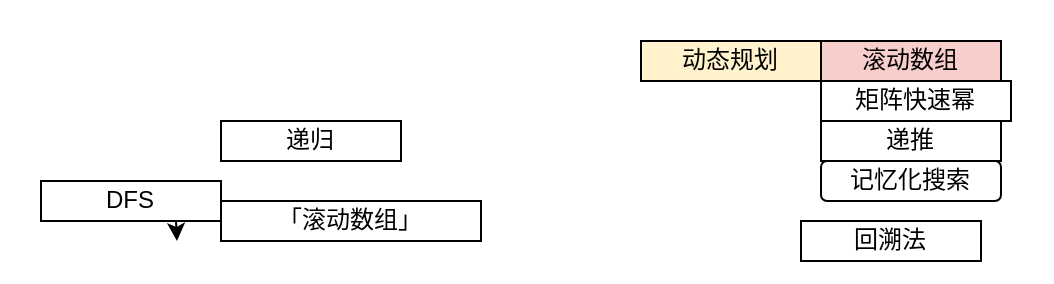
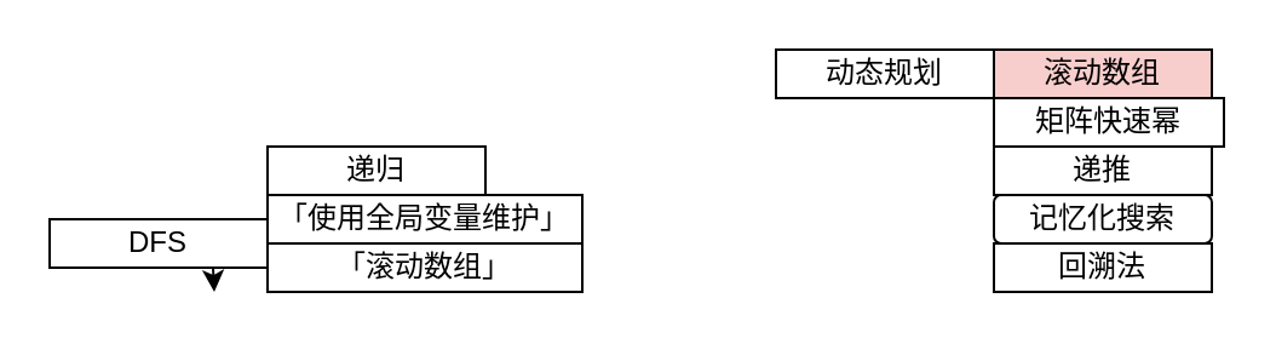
  <mxCell id="0" />
  <mxCell id="1" parent="0" />
  <mxCell id="2" value="记忆化搜索" style="whiteSpace=wrap;html=1;rounded=1;" vertex="1" parent="1"><mxGeometry x="410" y="80" width="90" height="20" as="geometry" /></mxCell>
  <mxCell id="3" value="递归&lt;span style=&quot;color: rgba(0 , 0 , 0 , 0) ; font-family: monospace ; font-size: 0px&quot;&gt;%3CmxGraphModel%3E%3Croot%3E%3CmxCell%20id%3D%220%22%2F%3E%3CmxCell%20id%3D%221%22%20parent%3D%220%22%2F%3E%3CmxCell%20id%3D%222%22%20value%3D%22%E8%AE%B0%E5%BF%86%E5%8C%96%E6%90%9C%E7%B4%A2%22%20style%3D%22rounded%3D0%3BwhiteSpace%3Dwrap%3Bhtml%3D1%3B%22%20vertex%3D%221%22%20parent%3D%221%22%3E%3CmxGeometry%20x%3D%22180%22%20y%3D%22130%22%20width%3D%2290%22%20height%3D%2220%22%20as%3D%22geometry%22%2F%3E%3C%2FmxCell%3E%3C%2Froot%3E%3C%2FmxGraphModel%3E&lt;/span&gt;&lt;span style=&quot;color: rgba(0 , 0 , 0 , 0) ; font-family: monospace ; font-size: 0px&quot;&gt;%3CmxGraphModel%3E%3Croot%3E%3CmxCell%20id%3D%220%22%2F%3E%3CmxCell%20id%3D%221%22%20parent%3D%220%22%2F%3E%3CmxCell%20id%3D%222%22%20value%3D%22%E8%AE%B0%E5%BF%86%E5%8C%96%E6%90%9C%E7%B4%A2%22%20style%3D%22rounded%3D0%3BwhiteSpace%3Dwrap%3Bhtml%3D1%3B%22%20vertex%3D%221%22%20parent%3D%221%22%3E%3CmxGeometry%20x%3D%22180%22%20y%3D%22130%22%20width%3D%2290%22%20height%3D%2220%22%20as%3D%22geometry%22%2F%3E%3C%2FmxCell%3E%3C%2Froot%3E%3C%2FmxGraphModel%3E&lt;/span&gt;&lt;span style=&quot;color: rgba(0 , 0 , 0 , 0) ; font-family: monospace ; font-size: 0px&quot;&gt;%3CmxGraphModel%3E%3Croot%3E%3CmxCell%20id%3D%220%22%2F%3E%3CmxCell%20id%3D%221%22%20parent%3D%220%22%2F%3E%3CmxCell%20id%3D%222%22%20value%3D%22%E8%AE%B0%E5%BF%86%E5%8C%96%E6%90%9C%E7%B4%A2%22%20style%3D%22rounded%3D0%3BwhiteSpace%3Dwrap%3Bhtml%3D1%3B%22%20vertex%3D%221%22%20parent%3D%221%22%3E%3CmxGeometry%20x%3D%22180%22%20y%3D%22130%22%20width%3D%2290%22%20height%3D%2220%22%20as%3D%22geometry%22%2F%3E%3C%2FmxCell%3E%3C%2Froot%3E%3C%2FmxGraphModel%3E&lt;/span&gt;" style="rounded=0;whiteSpace=wrap;html=1;" vertex="1" parent="1"><mxGeometry x="110" y="60" width="90" height="20" as="geometry" /></mxCell>
  <mxCell id="4" value="滚动数组" style="rounded=0;whiteSpace=wrap;html=1;fillColor=#f8cecc;" vertex="1" parent="1"><mxGeometry x="410" y="20" width="90" height="20" as="geometry" /></mxCell>
- <mxCell id="5" value="回溯法" style="rounded=0;whiteSpace=wrap;html=1;" vertex="1" parent="1"><mxGeometry x="400" y="110" width="90" height="20" as="geometry" /></mxCell>
- <mxCell id="6" value="动态规划" style="rounded=0;whiteSpace=wrap;html=1;fillColor=#fff2cc;" vertex="1" parent="1"><mxGeometry x="320" y="20" width="90" height="20" as="geometry" /></mxCell>
+ <mxCell id="5" value="回溯法" style="rounded=0;whiteSpace=wrap;html=1;" vertex="1" parent="1"><mxGeometry x="410" y="100" width="90" height="20" as="geometry" /></mxCell>
+ <mxCell id="6" value="动态规划" style="rounded=0;whiteSpace=wrap;html=1;" vertex="1" parent="1"><mxGeometry x="320" y="20" width="90" height="20" as="geometry" /></mxCell>
  <mxCell id="7" value="" style="group" vertex="1" connectable="0" parent="1"><mxGeometry x="20" y="80" width="220" height="40" as="geometry" /></mxCell>
  <mxCell id="8" style="edgeStyle=orthogonalEdgeStyle;rounded=0;orthogonalLoop=1;jettySize=auto;html=1;exitX=0.75;exitY=1;exitDx=0;exitDy=0;" edge="1" parent="7" source="9"><mxGeometry relative="1" as="geometry"><mxPoint x="68" y="40" as="targetPoint" /></mxGeometry></mxCell>
  <mxCell id="9" value="DFS&lt;span style=&quot;color: rgba(0 , 0 , 0 , 0) ; font-family: monospace ; font-size: 0px&quot;&gt;%3CmxGraphModel%3E%3Croot%3E%3CmxCell%20id%3D%220%22%2F%3E%3CmxCell%20id%3D%221%22%20parent%3D%220%22%2F%3E%3CmxCell%20id%3D%222%22%20value%3D%22%E9%80%92%E5%BD%92%26lt%3Bspan%20style%3D%26quot%3Bcolor%3A%20rgba(0%20%2C%200%20%2C%200%20%2C%200)%20%3B%20font-family%3A%20monospace%20%3B%20font-size%3A%200px%26quot%3B%26gt%3B%253CmxGraphModel%253E%253Croot%253E%253CmxCell%2520id%253D%25220%2522%252F%253E%253CmxCell%2520id%253D%25221%2522%2520parent%253D%25220%2522%252F%253E%253CmxCell%2520id%253D%25222%2522%2520value%253D%2522%25E8%25AE%25B0%25E5%25BF%2586%25E5%258C%2596%25E6%2590%259C%25E7%25B4%25A2%2522%2520style%253D%2522rounded%253D0%253BwhiteSpace%253Dwrap%253Bhtml%253D1%253B%2522%2520vertex%253D%25221%2522%2520parent%253D%25221%2522%253E%253CmxGeometry%2520x%253D%2522180%2522%2520y%253D%2522130%2522%2520width%253D%252290%2522%2520height%253D%252220%2522%2520as%253D%2522geometry%2522%252F%253E%253C%252FmxCell%253E%253C%252Froot%253E%253C%252FmxGraphModel%253E%26lt%3B%2Fspan%26gt%3B%26lt%3Bspan%20style%3D%26quot%3Bcolor%3A%20rgba(0%20%2C%200%20%2C%200%20%2C%200)%20%3B%20font-family%3A%20monospace%20%3B%20font-size%3A%200px%26quot%3B%26gt%3B%253CmxGraphModel%253E%253Croot%253E%253CmxCell%2520id%253D%25220%2522%252F%253E%253CmxCell%2520id%253D%25221%2522%2520parent%253D%25220%2522%252F%253E%253CmxCell%2520id%253D%25222%2522%2520value%253D%2522%25E8%25AE%25B0%25E5%25BF%2586%25E5%258C%2596%25E6%2590%259C%25E7%25B4%25A2%2522%2520style%253D%2522rounded%253D0%253BwhiteSpace%253Dwrap%253Bhtml%253D1%253B%2522%2520vertex%253D%25221%2522%2520parent%253D%25221%2522%253E%253CmxGeometry%2520x%253D%2522180%2522%2520y%253D%2522130%2522%2520width%253D%252290%2522%2520height%253D%252220%2522%2520as%253D%2522geometry%2522%252F%253E%253C%252FmxCell%253E%253C%252Froot%253E%253C%252FmxGraphModel%253E%26lt%3B%2Fspan%26gt%3B%26lt%3Bspan%20style%3D%26quot%3Bcolor%3A%20rgba(0%20%2C%200%20%2C%200%20%2C%200)%20%3B%20font-family%3A%20monospace%20%3B%20font-size%3A%200px%26quot%3B%26gt%3B%253CmxGraphModel%253E%253Croot%253E%253CmxCell%2520id%253D%25220%2522%252F%253E%253CmxCell%2520id%253D%25221%2522%2520parent%253D%25220%2522%252F%253E%253CmxCell%2520id%253D%25222%2522%2520value%253D%2522%25E8%25AE%25B0%25E5%25BF%2586%25E5%258C%2596%25E6%2590%259C%25E7%25B4%25A2%2522%2520style%253D%2522rounded%253D0%253BwhiteSpace%253Dwrap%253Bhtml%253D1%253B%2522%2520vertex%253D%25221%2522%2520parent%253D%25221%2522%253E%253CmxGeometry%2520x%253D%2522180%2522%2520y%253D%2522130%2522%2520width%253D%252290%2522%2520height%253D%252220%2522%2520as%253D%2522geometry%2522%252F%253E%253C%252FmxCell%253E%253C%252Froot%253E%253C%252FmxGraphModel%253E%26lt%3B%2Fspan%26gt%3B%22%20style%3D%22rounded%3D0%3BwhiteSpace%3Dwrap%3Bhtml%3D1%3B%22%20vertex%3D%221%22%20parent%3D%221%22%3E%3CmxGeometry%20x%3D%22220%22%20y%3D%22240%22%20width%3D%2290%22%20height%3D%2220%22%20as%3D%22geometry%22%2F%3E%3C%2FmxCell%3E%3C%2Froot%3E%3C%2FmxGraphModel%3E&lt;/span&gt;" style="rounded=0;whiteSpace=wrap;html=1;" vertex="1" parent="7"><mxGeometry y="10" width="90" height="20" as="geometry" /></mxCell>
+ <mxCell id="10" value="&lt;span&gt;「使用全局变量维护」&lt;/span&gt;" style="rounded=0;whiteSpace=wrap;html=1;" vertex="1" parent="7"><mxGeometry x="90" width="130" height="20" as="geometry" /></mxCell>
  <mxCell id="11" value="&lt;span&gt;「滚动数组」&lt;/span&gt;" style="rounded=0;whiteSpace=wrap;html=1;" vertex="1" parent="7"><mxGeometry x="90" y="20" width="130" height="20" as="geometry" /></mxCell>
  <mxCell id="12" value="&lt;meta charset=&quot;utf-8&quot;&gt;&lt;span style=&quot;&quot;&gt;矩阵快速幂&lt;/span&gt;" style="rounded=0;whiteSpace=wrap;html=1;" vertex="1" parent="1"><mxGeometry x="410" y="40" width="95" height="20" as="geometry" /></mxCell>
  <mxCell id="13" value="递推" style="rounded=0;whiteSpace=wrap;html=1;" vertex="1" parent="1"><mxGeometry x="410" y="60" width="90" height="20" as="geometry" /></mxCell>
